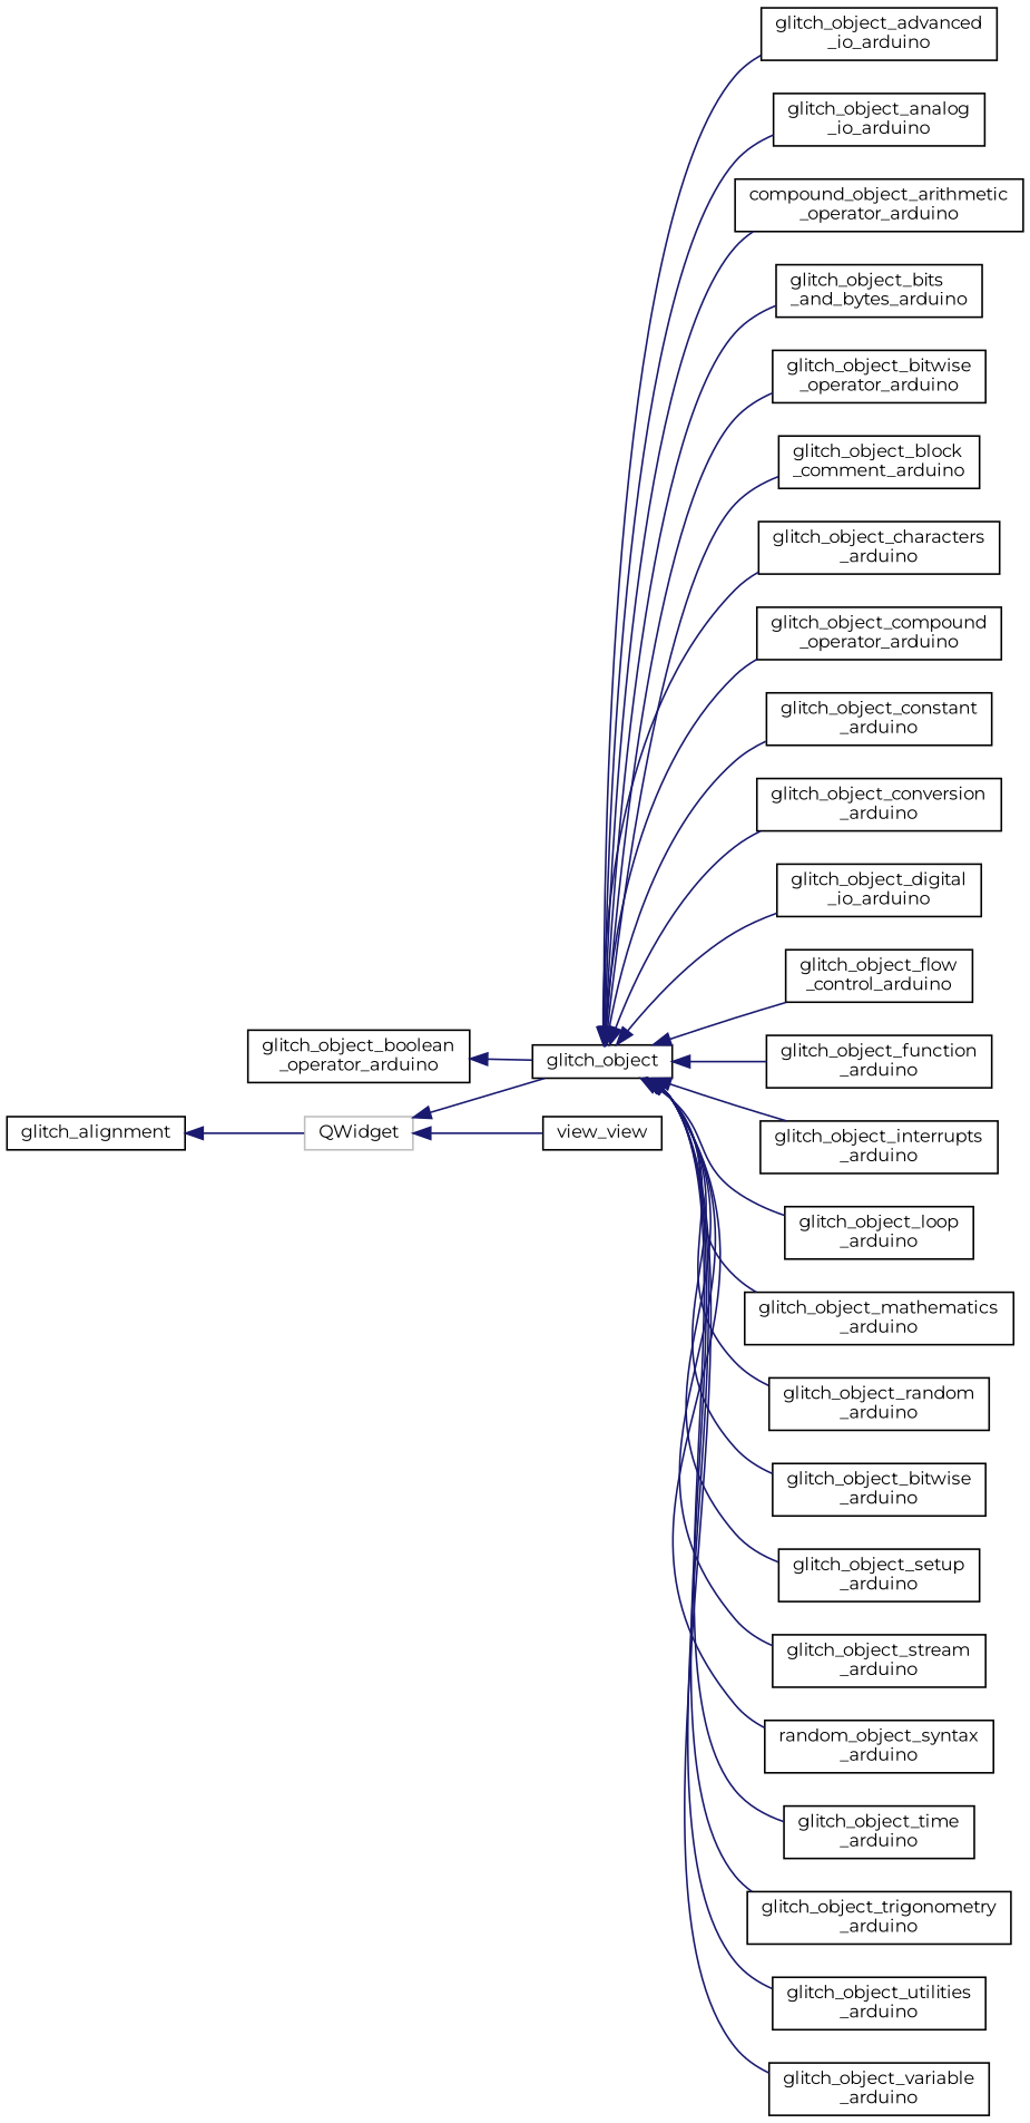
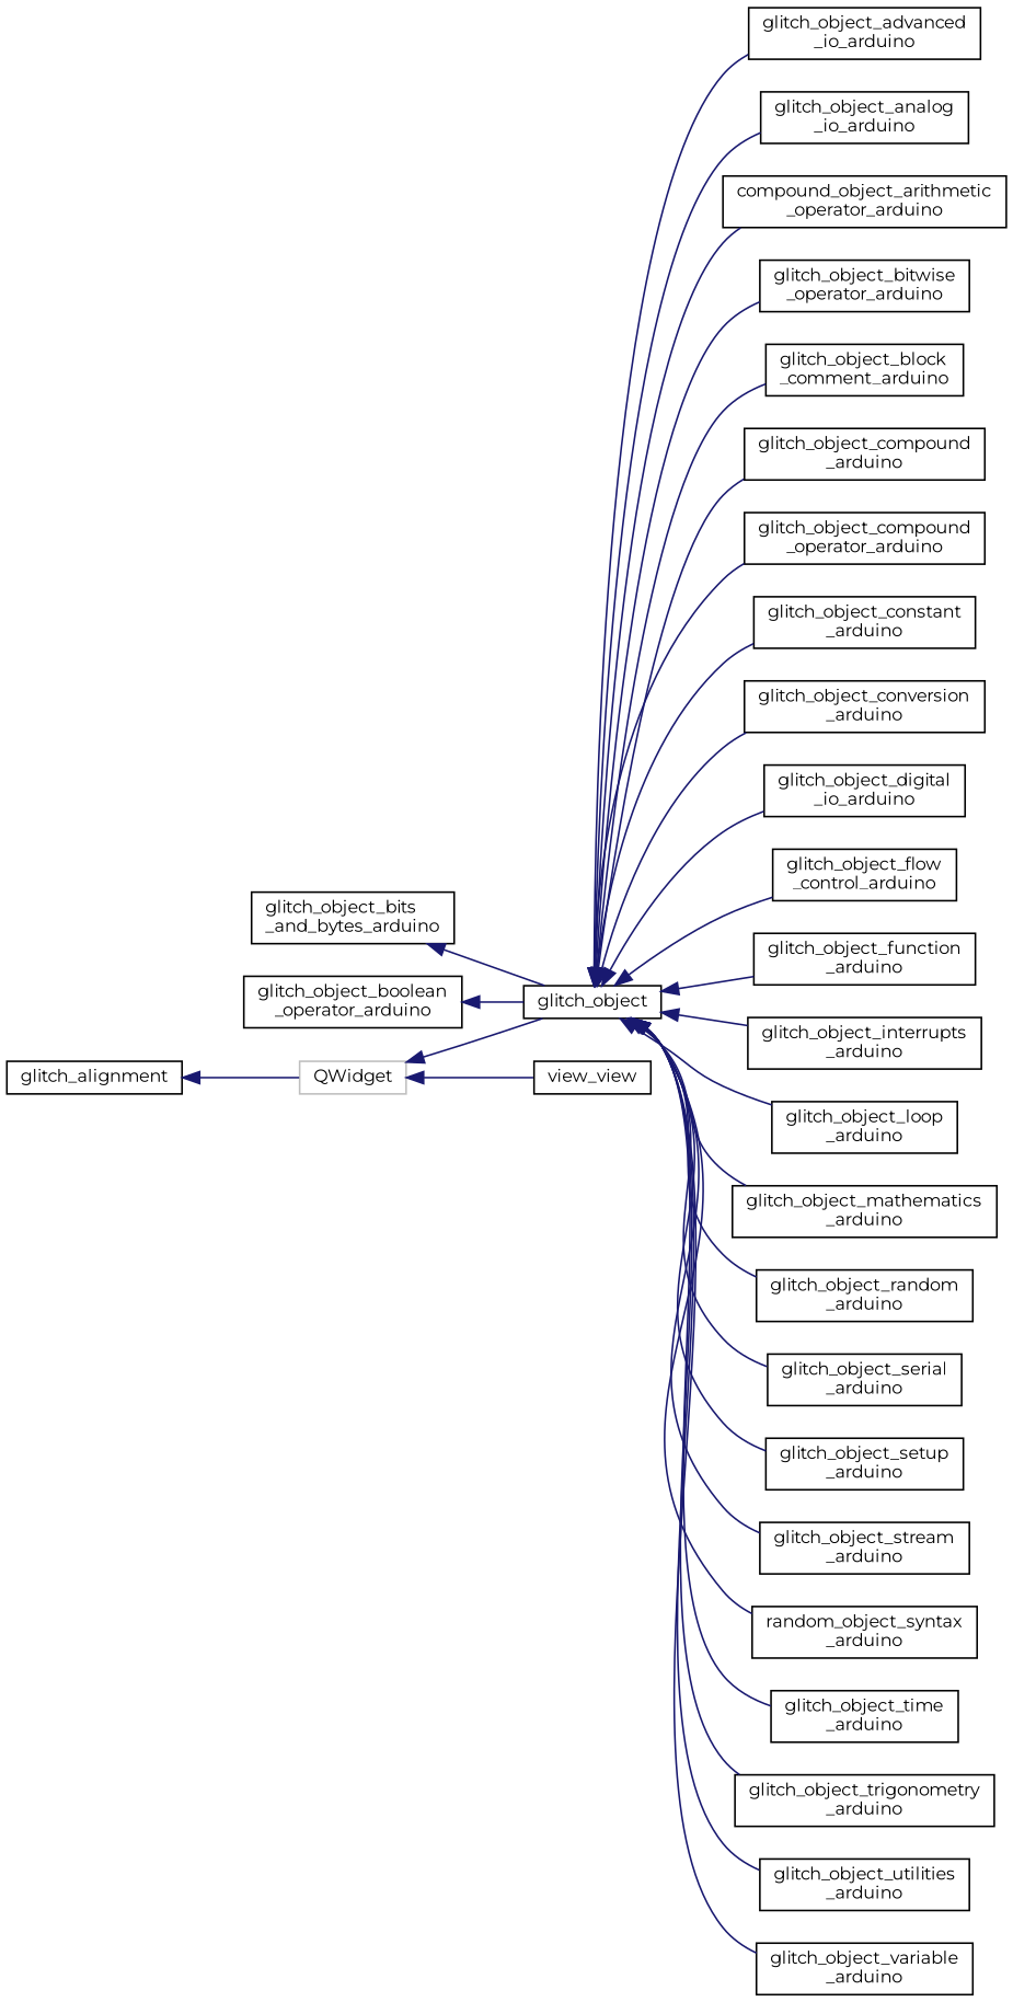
  digraph {
    fontname=Montserrat
    rankdir=LR
    node [color=black fillcolor=white fontname=Montserrat fontsize=10 shape=record style=filled]
    edge [color=midnightblue dir=back fontname=Montserrat fontsize=10 labelfontname=Helvetica labelfontsize=10 style=solid]
    n1 [color=grey75 height=0.2 label=QWidget width=0.4]
    n2 [height=0.2 label=glitch_object width=0.4]
    n3 [height=0.2 label=view_view width=0.4]
    n4 [height=0.2 label=glitch_alignment width=0.4]
    n5 [height=0.2 label="glitch_object_advanced\l_io_arduino" width=0.4]
    n6 [height=0.2 label="glitch_object_analog\l_io_arduino" width=0.4]
    n7 [height=0.2 label="compound_object_arithmetic\l_operator_arduino" width=0.4]
    n8 [height=0.2 label="glitch_object_bits\l_and_bytes_arduino" width=0.4]
    n9 [height=0.2 label="glitch_object_bitwise\l_operator_arduino" width=0.4]
    n10 [height=0.2 label="glitch_object_block\l_comment_arduino" width=0.4]
-   n11 [height=0.2 label="glitch_object_characters\l_arduino" width=0.4]
+   n11 [height=0.2 label="glitch_object_compound\l_arduino" width=0.4]
    n12 [height=0.2 label="glitch_object_compound\l_operator_arduino" width=0.4]
    n13 [height=0.2 label="glitch_object_constant\l_arduino" width=0.4]
    n14 [height=0.2 label="glitch_object_conversion\l_arduino" width=0.4]
    n15 [height=0.2 label="glitch_object_digital\l_io_arduino" width=0.4]
    n16 [height=0.2 label="glitch_object_flow\l_control_arduino" width=0.4]
    n17 [height=0.2 label="glitch_object_function\l_arduino" width=0.4]
    n18 [height=0.2 label="glitch_object_interrupts\l_arduino" width=0.4]
    n19 [height=0.2 label="glitch_object_loop\l_arduino" width=0.4]
    n20 [height=0.2 label="glitch_object_mathematics\l_arduino" width=0.4]
    n21 [height=0.2 label="glitch_object_random\l_arduino" width=0.4]
-   n22 [height=0.2 label="glitch_object_bitwise\l_arduino" width=0.4]
+   n22 [height=0.2 label="glitch_object_serial\l_arduino" width=0.4]
    n23 [height=0.2 label="glitch_object_setup\l_arduino" width=0.4]
    n24 [height=0.2 label="glitch_object_stream\l_arduino" width=0.4]
    n25 [height=0.2 label="random_object_syntax\l_arduino" width=0.4]
    n26 [height=0.2 label="glitch_object_time\l_arduino" width=0.4]
    n27 [height=0.2 label="glitch_object_trigonometry\l_arduino" width=0.4]
    n28 [height=0.2 label="glitch_object_utilities\l_arduino" width=0.4]
    n29 [height=0.2 label="glitch_object_variable\l_arduino" width=0.4]
    n30 [height=0.2 label="glitch_object_boolean\l_operator_arduino" width=0.4]
    n1 -> n2
    n1 -> n3
    n2 -> n5
    n2 -> n6
    n2 -> n7
-   n2 -> n8
+   n8 -> n2
    n2 -> n9
    n2 -> n10
    n2 -> n11
    n2 -> n12
    n2 -> n13
    n2 -> n14
    n2 -> n15
    n2 -> n16
    n2 -> n17
    n2 -> n18
    n2 -> n19
    n2 -> n20
    n2 -> n21
    n2 -> n22
    n2 -> n23
    n2 -> n24
    n2 -> n25
    n2 -> n26
    n2 -> n27
    n2 -> n28
    n2 -> n29
    n4 -> n1
    n30 -> n2
  }
